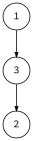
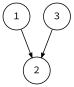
  digraph {
    fontname="Source Code Pro"
    normalize=true
    scale=1.0
    node [fontname="Source Code Pro" shape=circle]
    edge [arrowsize=0.6 fontname="Source Code Pro"]
    1
    2
    3
-   1 -> 3
+   1 -> 2
    3 -> 2
  }
